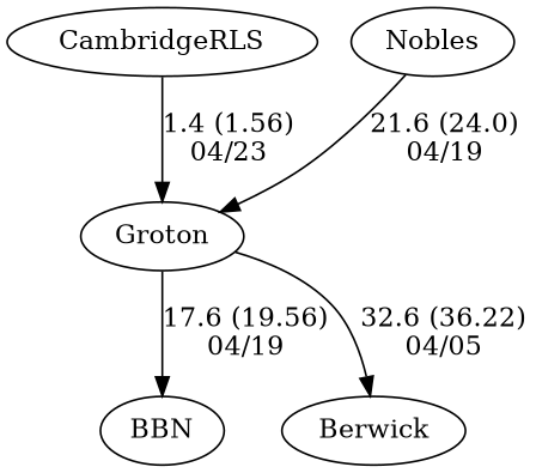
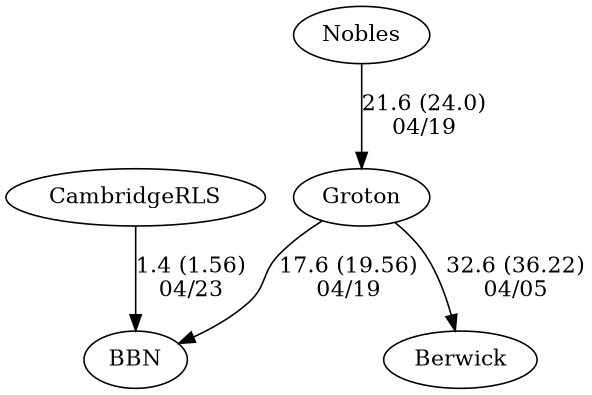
  digraph {
    edge [random=random]
    CambridgeRLS
    BBN
    Nobles
    Groton
    Berwick
-   CambridgeRLS -> Groton [label="1.4 (1.56)\n04/23" weight=99]
+   CambridgeRLS -> BBN [label="1.4 (1.56)\n04/23" weight=99]
    Nobles -> Groton [label="21.6 (24.0)\n04/19" weight=79]
    Groton -> BBN [label="17.6 (19.56)\n04/19" weight=83]
    Groton -> Berwick [label="32.6 (36.22)\n04/05" weight=68]
  }
